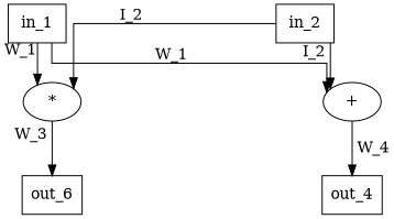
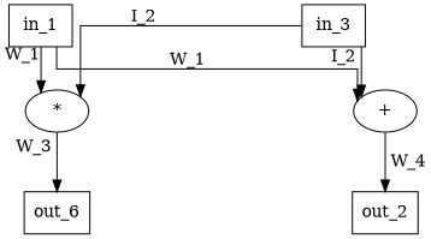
  digraph {
    forcelabels=true
    nodesep=2.0
    splines=ortho
    node [shape=box]
    edge [xlabel=W_1]
    n1 [label=in_1]
    n2 [label="*" shape=""]
    n3 [label="+" shape=""]
    n4 [label=out_6]
-   n5 [label=out_4]
-   n6 [label=in_2]
+   n5 [label=out_2]
+   n6 [label=in_3]
    n1 -> n2
    n1 -> n3
    n2 -> n4 [xlabel="W_3 "]
    n3 -> n5 [label=" W_4" xlabel=""]
    n6 -> n2 [xlabel="I_2 "]
    n6 -> n3 [xlabel="I_2 "]
  }
